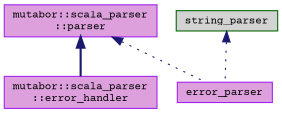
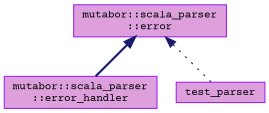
  digraph {
    fontname="Courier Prime"
    rankdir=TB
    node [color=purple fillcolor=plum fontname="Courier Prime" fontsize=10 shape=record style=filled]
    edge [color=midnightblue dir=back fontname="Courier Prime" fontsize=10 labelfontname=Sans labelfontsize=10 style=dotted]
    n1 [height=0.2 label="mutabor::scala_parser\l::error_handler" width=0.4]
-   n2 [height=0.2 label="mutabor::scala_parser\l::parser" width=0.4]
-   n3 [height=0.2 label=error_parser width=0.4]
-   n4 [color=darkgreen fillcolor=lightgrey height=0.2 label=string_parser width=0.4]
+   n2 [height=0.2 label="mutabor::scala_parser\l::error" width=0.4]
+   n3 [height=0.2 label=test_parser width=0.4]
    n2 -> n1 [style=bold]
    n2 -> n3
-   n4 -> n3
  }
